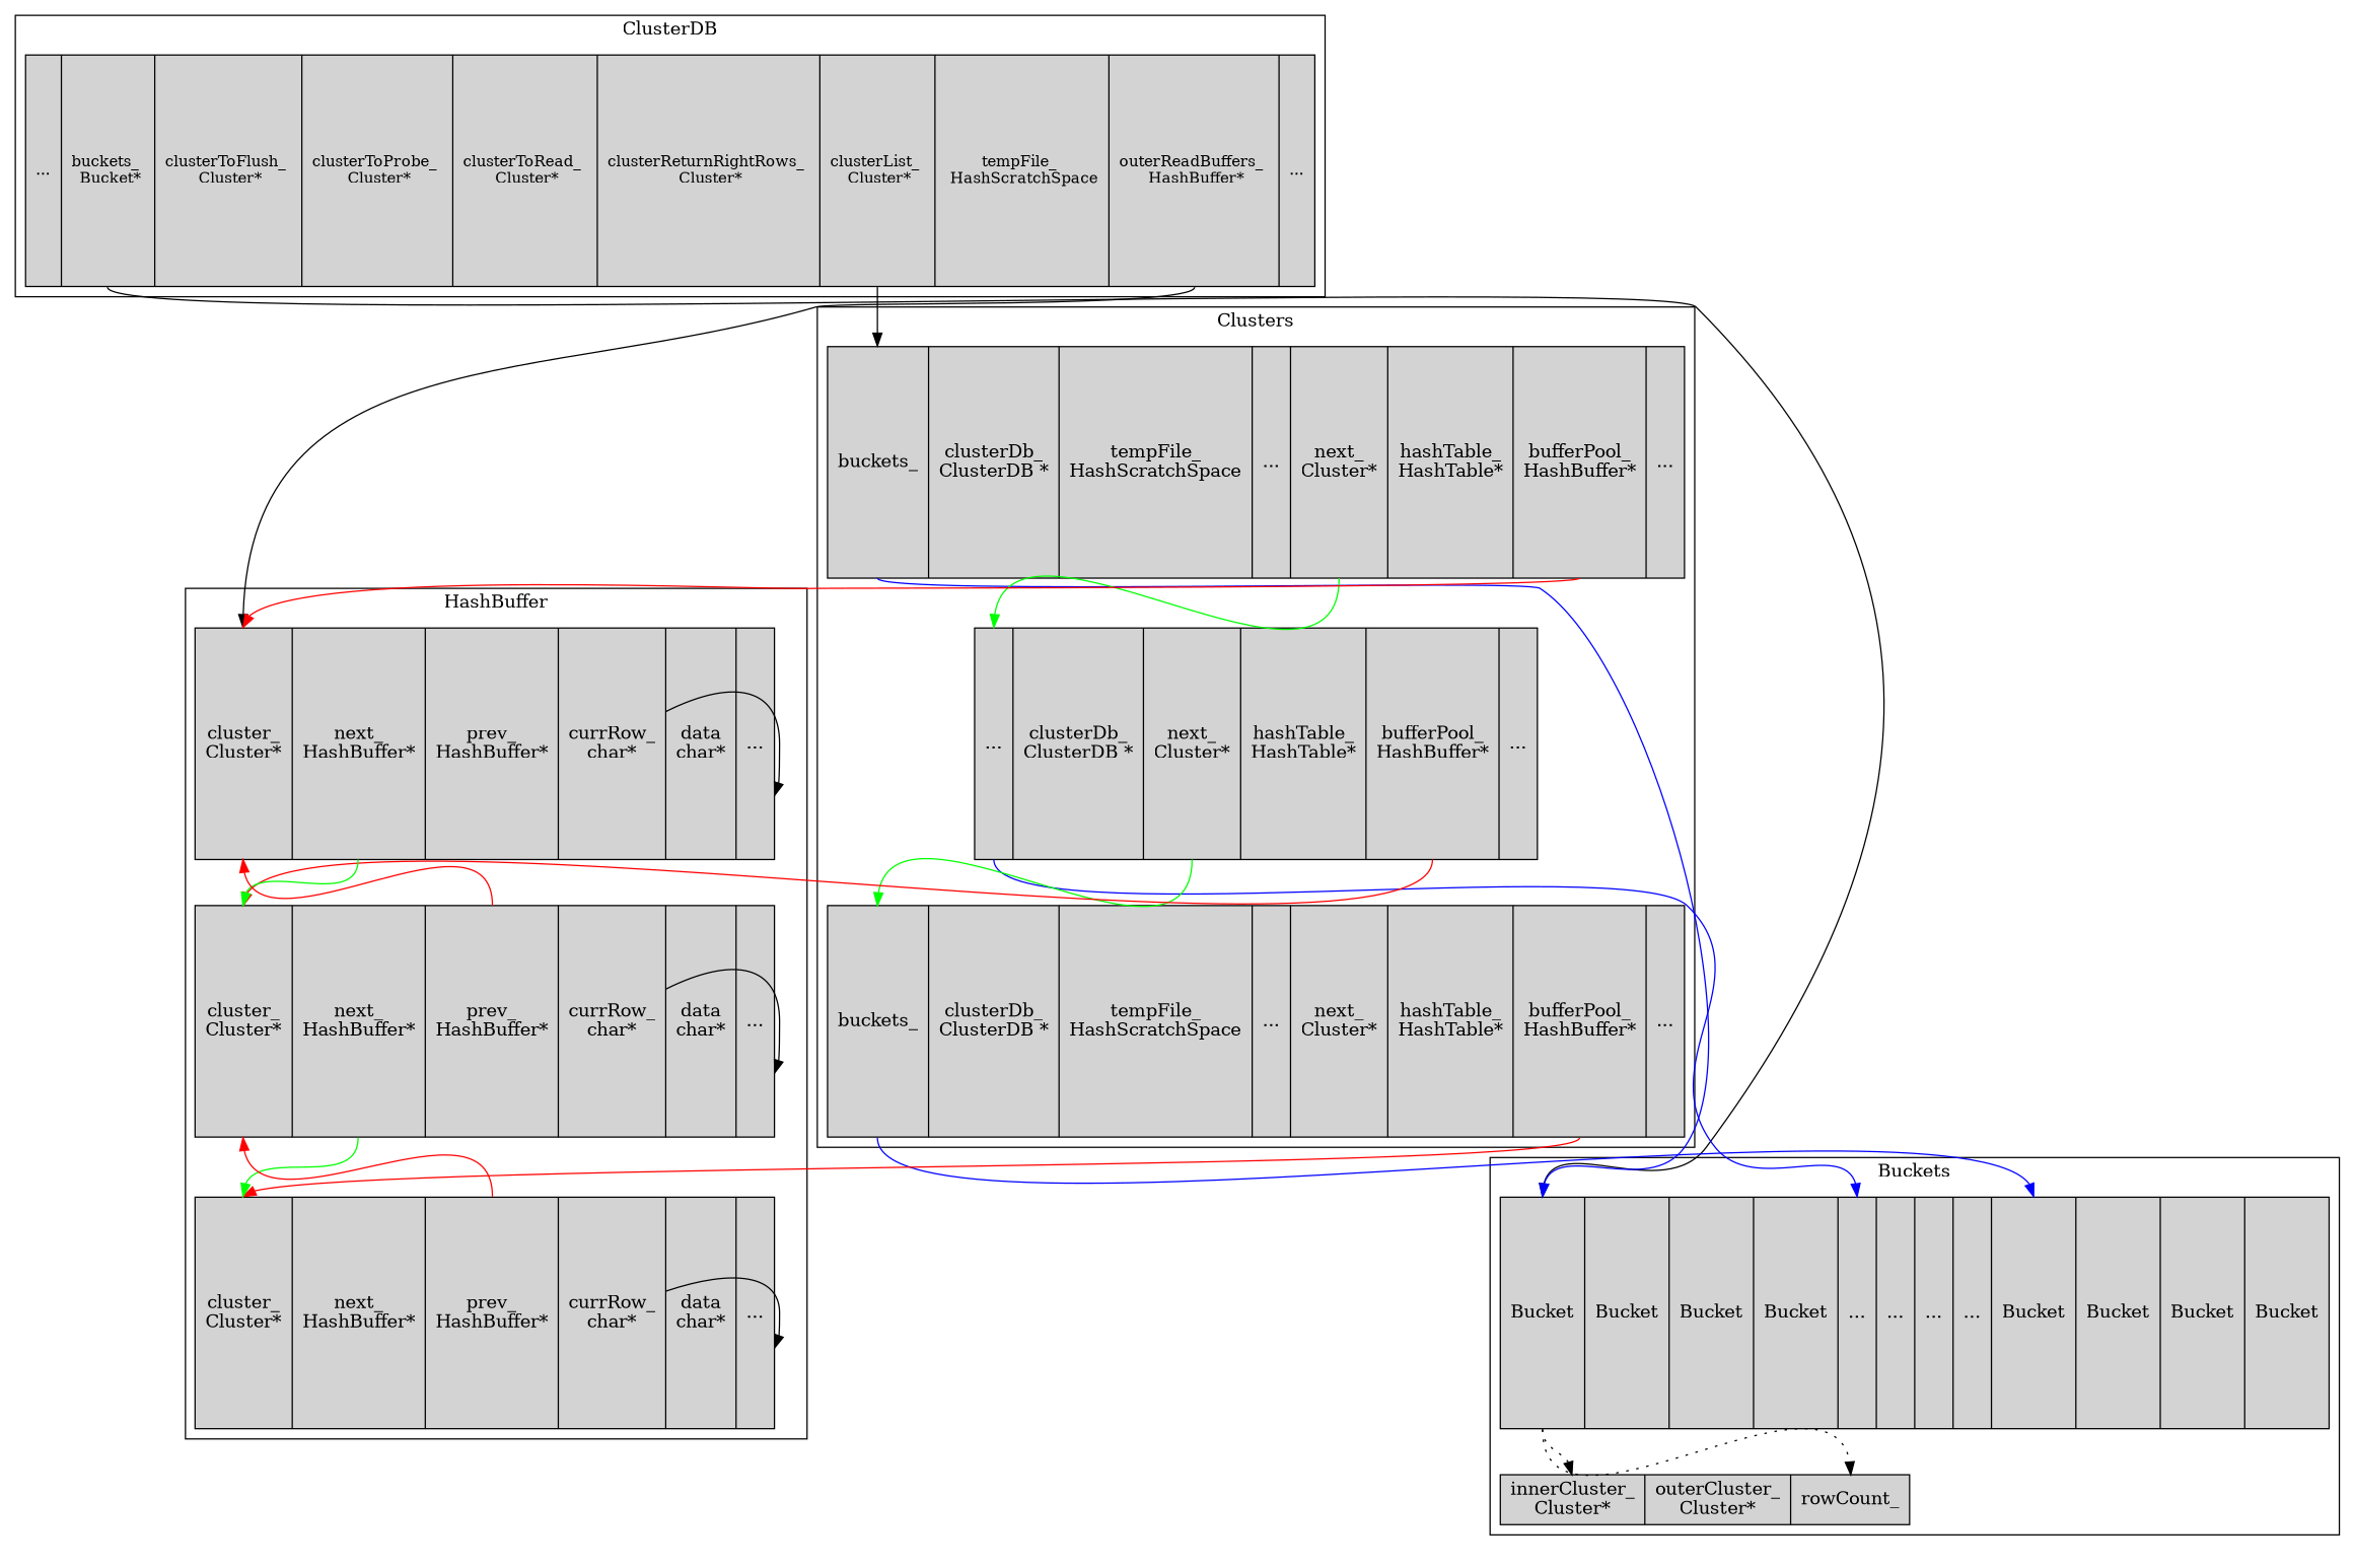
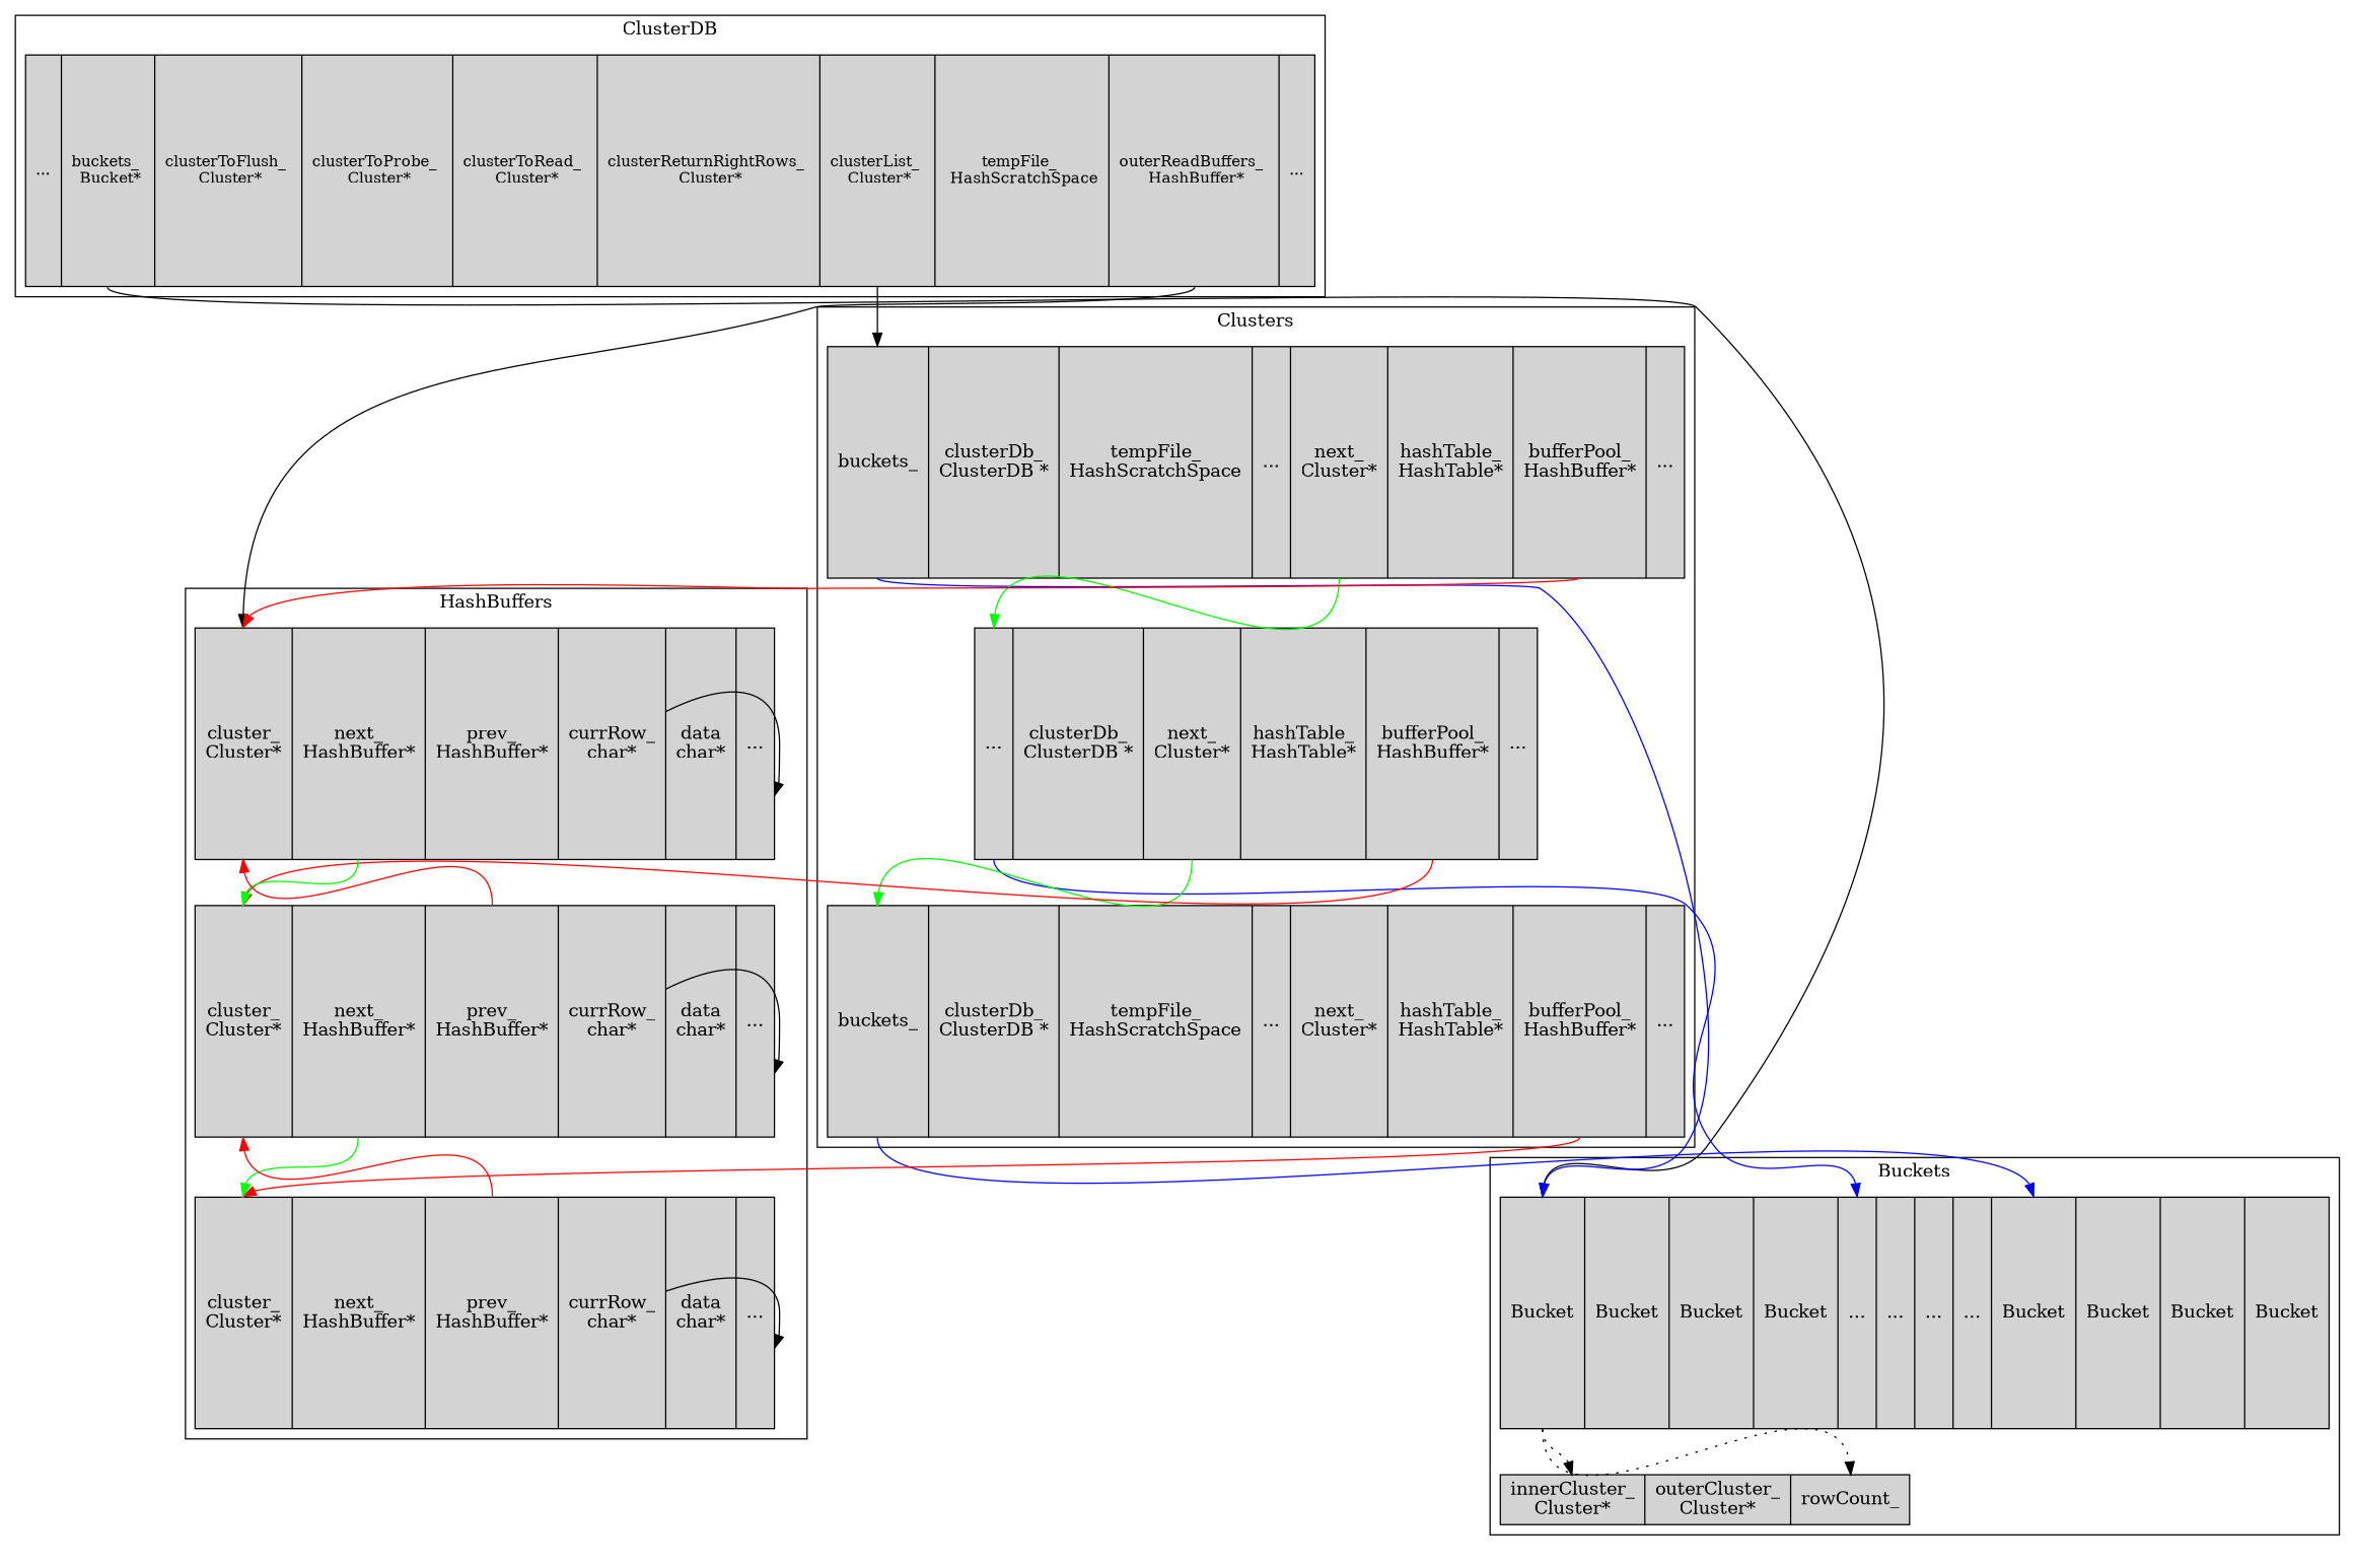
  digraph {
    nodesep=.05
    rankdir=TB
    node [shape=record style=filled]
    edge [headport=header_ tailport=buckets_]
    n1 [height=2.5 label=" <header_> Bucket| <bucket1> Bucket | <bucket2> Bucket | <bucket3> Bucket | <bucket4> ...| ...| ...| ...| <bucketn3> Bucket | <bucketn2> Bucket | <bucketn1> Bucket | <bucketn> Bucket " width=2]
    n2 [height=.1 label=" <header_> innerCluster_\nCluster* | outerCluster_\nCluster* | <ender_> rowCount_" width=.1]
    n3 [fontsize=12 height=2.5 label=" <header_> ... | <buckets_> buckets_ \n Bucket* | <clusterToFlush_> clusterToFlush_ \n Cluster* | <clusterToProbe_> clusterToProbe_ \n Cluster* | <clusterToRead_> clusterToRead_ \n Cluster* | <clusterReturnRightRows_> clusterReturnRightRows_ \n Cluster* | <clusterList_> clusterList_ \n Cluster* | <tempFile_> tempFile_ \n HashScratchSpace | <outerReadBuffers_> outerReadBuffers_ \n HashBuffer* | <ender_> ..." width=.1]
    n4 [height=2.5 label="<buckets_> buckets_ | <clusterDb_> clusterDb_\nClusterDB * | tempFile_\nHashScratchSpace | ... | <next_> next_\nCluster* | <hashTable_> hashTable_\nHashTable* | <bufferPool_> bufferPool_\nHashBuffer* | ..." width=.1]
    n5 [height=2.5 label="<buckets_> ... | <clusterDb_> clusterDb_\nClusterDB * | <next_> next_\nCluster* | <hashTable_> hashTable_\nHashTable* | <bufferPool_> bufferPool_\nHashBuffer* | ... " width=.1]
    n6 [height=2.5 label="<buckets_> buckets_ | <clusterDb_> clusterDb_\nClusterDB * | tempFile_\nHashScratchSpace | ... | <next_> next_\nCluster* | <hashTable_> hashTable_\nHashTable* | <bufferPool_> bufferPool_\nHashBuffer* | ..." width=.1]
    n7 [height=2.5 label="<header_>cluster_\nCluster* | <next_> next_\nHashBuffer* | <prev_> prev_\nHashBuffer* | <currRow_> currRow_\nchar* | <data> data\nchar*| <cur>..." width=.1]
    n8 [height=2.5 label="<header_>cluster_\nCluster* | <next_> next_\nHashBuffer* | <prev_> prev_\nHashBuffer* | <currRow_> currRow_\nchar* | <data> data\nchar*| <cur>..." width=.1]
    n9 [height=2.5 label="<header_>cluster_\nCluster* | <next_> next_\nHashBuffer* | <prev_> prev_\nHashBuffer* | <currRow_> currRow_\nchar* | <data> data\nchar*| <cur>..." width=.1]
    subgraph cluster_1 {
      label=Buckets
      n1
      n2
    }
    subgraph cluster_2 {
      label=ClusterDB
      n3
    }
    subgraph cluster_3 {
      label=Clusters
      n4
      n5
      n6
    }
    subgraph cluster_4 {
-     label=HashBuffer
+     label=HashBuffers
      n7
      n8
      n9
    }
    n1 -> n2 [style=dotted tailport=header_]
    n1 -> n2 [headport=ender_ style=dotted tailport=header_]
    n3 -> n1
    n3 -> n4 [headport=buckets_ tailport=clusterList_]
    n3 -> n7 [tailport=outerReadBuffers_]
    n4 -> n1 [color=blue]
    n4 -> n5 [color=green headport=buckets_ tailport=next_]
    n4 -> n7 [color=red tailport=bufferPool_]
    n5 -> n1 [color=blue headport=bucket4]
    n5 -> n6 [color=green headport=buckets_ tailport=next_]
    n5 -> n8 [color=red tailport=bufferPool_]
    n6 -> n1 [color=blue headport=bucketn3]
    n6 -> n9 [color=red tailport=bufferPool_]
    n7 -> n7 [headport=cur tailport=currRow_]
    n7 -> n8 [color=green tailport=next_]
    n8 -> n7 [color=red tailport=prev_]
    n8 -> n8 [headport=cur tailport=currRow_]
    n8 -> n9 [color=green tailport=next_]
    n9 -> n8 [color=red tailport=prev_]
    n9 -> n9 [headport=cur tailport=currRow_]
  }
